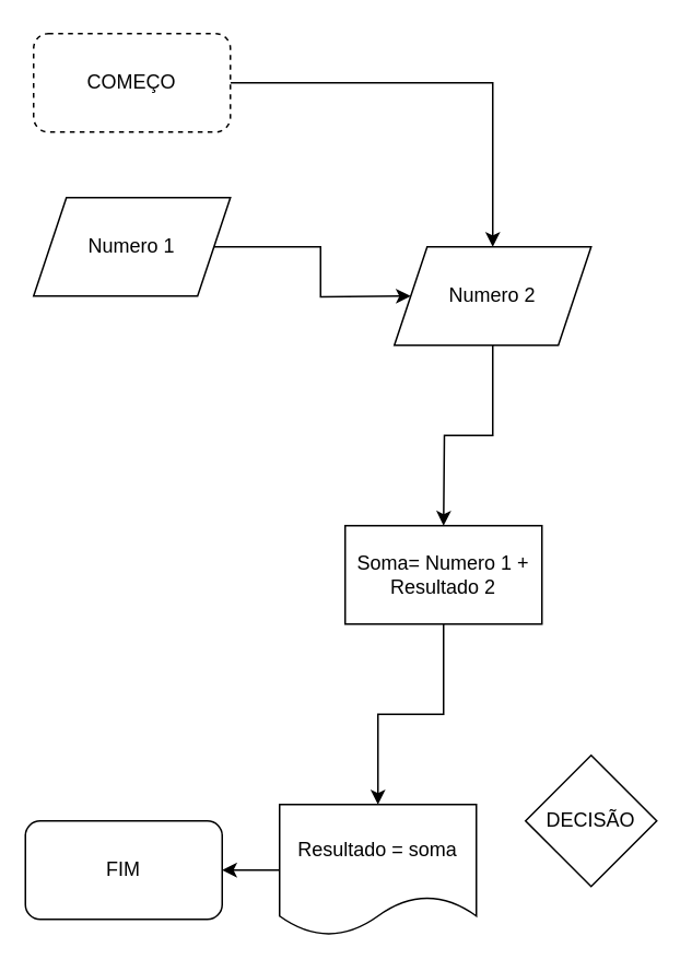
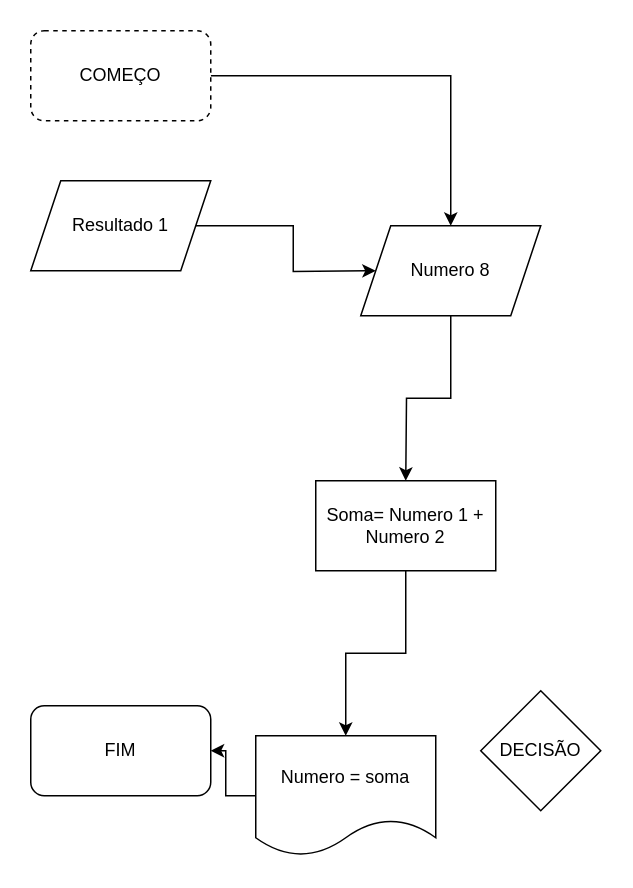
  <mxCell id="0" />
  <mxCell id="1" parent="0" />
  <mxCell id="2" value="DECISÃO" style="rhombus;whiteSpace=wrap;html=1;" parent="1" vertex="1"><mxGeometry x="320" y="460" width="80" height="80" as="geometry" /></mxCell>
  <mxCell id="3" value="" style="edgeStyle=orthogonalEdgeStyle;rounded=0;orthogonalLoop=1;jettySize=auto;html=1;fontColor=none;" parent="1" source="4" target="12" edge="1"><mxGeometry relative="1" as="geometry" /></mxCell>
  <mxCell id="4" value="COMEÇO" style="rounded=1;whiteSpace=wrap;html=1;dashed=1;" parent="1" vertex="1"><mxGeometry x="20" y="20" width="120" height="60" as="geometry" /></mxCell>
- <mxCell id="5" value="FIM&lt;br&gt;" style="rounded=1;whiteSpace=wrap;html=1;" parent="1" vertex="1"><mxGeometry x="15" y="500" width="120" height="60" as="geometry" /></mxCell>
+ <mxCell id="5" value="FIM&lt;br&gt;" style="rounded=1;whiteSpace=wrap;html=1;" parent="1" vertex="1"><mxGeometry x="20" y="470" width="120" height="60" as="geometry" /></mxCell>
  <mxCell id="6" value="" style="edgeStyle=orthogonalEdgeStyle;rounded=0;orthogonalLoop=1;jettySize=auto;html=1;fontColor=none;" parent="1" source="7" target="5" edge="1"><mxGeometry relative="1" as="geometry" /></mxCell>
- <mxCell id="7" value="Resultado = soma" style="shape=document;whiteSpace=wrap;html=1;boundedLbl=1;" parent="1" vertex="1"><mxGeometry x="170" y="490" width="120" height="80" as="geometry" /></mxCell>
+ <mxCell id="7" value="Numero = soma" style="shape=document;whiteSpace=wrap;html=1;boundedLbl=1;" parent="1" vertex="1"><mxGeometry x="170" y="490" width="120" height="80" as="geometry" /></mxCell>
  <mxCell id="8" style="edgeStyle=orthogonalEdgeStyle;rounded=0;orthogonalLoop=1;jettySize=auto;html=1;" edge="1" parent="1" source="9"><mxGeometry relative="1" as="geometry"><mxPoint x="250" y="180" as="targetPoint" /></mxGeometry></mxCell>
- <mxCell id="9" value="Numero 1" style="shape=parallelogram;perimeter=parallelogramPerimeter;whiteSpace=wrap;html=1;fixedSize=1;" parent="1" vertex="1"><mxGeometry x="20" y="120" width="120" height="60" as="geometry" /></mxCell>
+ <mxCell id="9" value="Resultado 1" style="shape=parallelogram;perimeter=parallelogramPerimeter;whiteSpace=wrap;html=1;fixedSize=1;" parent="1" vertex="1"><mxGeometry x="20" y="120" width="120" height="60" as="geometry" /></mxCell>
  <mxCell id="10" value="" style="edgeStyle=orthogonalEdgeStyle;rounded=0;orthogonalLoop=1;jettySize=auto;html=1;fontColor=none;exitX=0.5;exitY=1;exitDx=0;exitDy=0;" parent="1" source="13" target="7" edge="1"><mxGeometry relative="1" as="geometry"><mxPoint x="270" y="390" as="sourcePoint" /></mxGeometry></mxCell>
  <mxCell id="11" style="edgeStyle=orthogonalEdgeStyle;rounded=0;orthogonalLoop=1;jettySize=auto;html=1;" edge="1" parent="1" source="12"><mxGeometry relative="1" as="geometry"><mxPoint x="270" y="320" as="targetPoint" /></mxGeometry></mxCell>
- <mxCell id="12" value="Numero 2" style="shape=parallelogram;perimeter=parallelogramPerimeter;whiteSpace=wrap;html=1;fixedSize=1;" vertex="1" parent="1"><mxGeometry x="240" y="150" width="120" height="60" as="geometry" /></mxCell>
- <mxCell id="13" value="Soma= Numero 1 + Resultado 2" style="rounded=0;whiteSpace=wrap;html=1;" vertex="1" parent="1"><mxGeometry x="210" y="320" width="120" height="60" as="geometry" /></mxCell>
+ <mxCell id="12" value="Numero 8" style="shape=parallelogram;perimeter=parallelogramPerimeter;whiteSpace=wrap;html=1;fixedSize=1;" vertex="1" parent="1"><mxGeometry x="240" y="150" width="120" height="60" as="geometry" /></mxCell>
+ <mxCell id="13" value="Soma= Numero 1 + Numero 2" style="rounded=0;whiteSpace=wrap;html=1;" vertex="1" parent="1"><mxGeometry x="210" y="320" width="120" height="60" as="geometry" /></mxCell>
